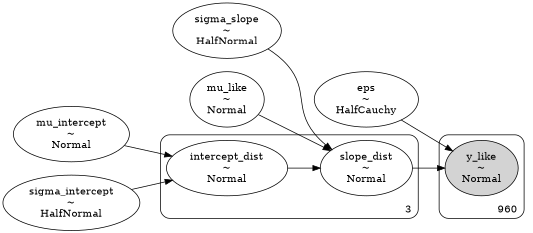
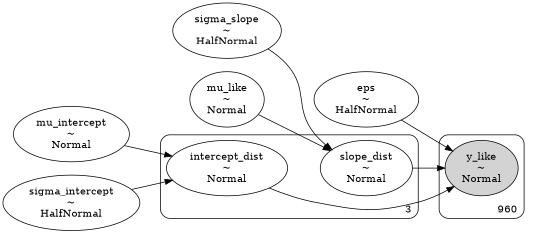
  digraph {
    rankdir=LR
    n1 [label="intercept_dist\n~\nNormal"]
    n2 [label="slope_dist\n~\nNormal"]
    n3 [label="y_like\n~\nNormal" style=filled]
-   n4 [label="eps\n~\nHalfCauchy"]
+   n4 [label="eps\n~\nHalfNormal"]
    n5 [label="mu_intercept\n~\nNormal"]
    n6 [label="sigma_slope\n~\nHalfNormal"]
    n7 [label="sigma_intercept\n~\nHalfNormal"]
    n8 [label="mu_like\n~\nNormal"]
    subgraph cluster_1 {
      label=3
      labeljust=r
      labelloc=b
      style=rounded
      n1
      n2
    }
    subgraph cluster_2 {
      label=960
      labeljust=r
      labelloc=b
      style=rounded
      n3
    }
-   n1 -> n2
+   n1 -> n3
    n2 -> n3
    n4 -> n3
    n5 -> n1
    n6 -> n2
    n7 -> n1
    n8 -> n2
  }
